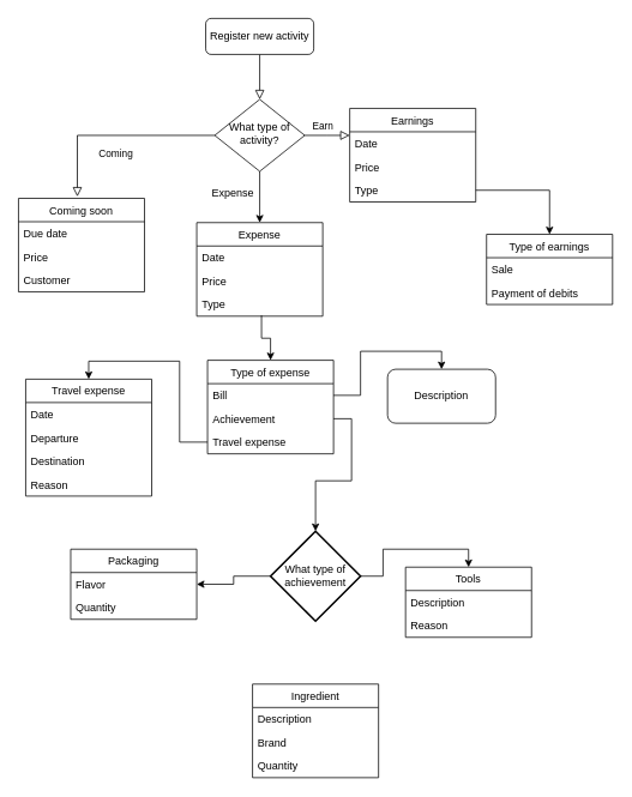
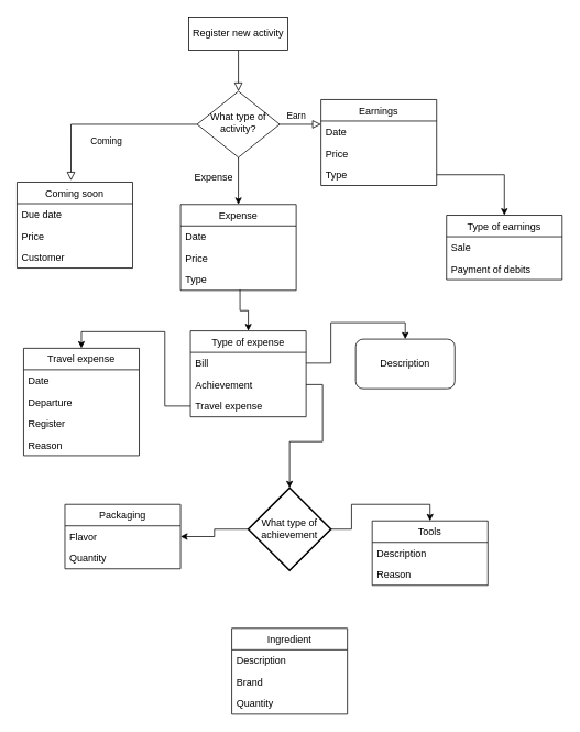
  <mxCell id="0" />
  <mxCell id="1" parent="0" />
  <mxCell id="2" value="" style="rounded=0;html=1;jettySize=auto;orthogonalLoop=1;fontSize=11;endArrow=block;endFill=0;endSize=8;strokeWidth=1;shadow=0;labelBackgroundColor=none;edgeStyle=orthogonalEdgeStyle;" parent="1" source="3" target="7" edge="1"><mxGeometry relative="1" as="geometry" /></mxCell>
- <mxCell id="3" value="Register new activity" style="rounded=1;whiteSpace=wrap;html=1;fontSize=12;glass=0;strokeWidth=1;shadow=0;" parent="1" vertex="1"><mxGeometry x="228" y="20" width="120" height="40" as="geometry" /></mxCell>
+ <mxCell id="3" value="Register new activity" style="whiteSpace=wrap;html=1;fontSize=12;glass=0;strokeWidth=1;shadow=0;rounded=0;" parent="1" vertex="1"><mxGeometry x="228" y="20" width="120" height="40" as="geometry" /></mxCell>
  <mxCell id="4" value="Coming" style="rounded=0;html=1;jettySize=auto;orthogonalLoop=1;fontSize=11;endArrow=block;endFill=0;endSize=8;strokeWidth=1;shadow=0;labelBackgroundColor=none;edgeStyle=orthogonalEdgeStyle;entryX=0.467;entryY=-0.019;entryDx=0;entryDy=0;entryPerimeter=0;" parent="1" source="7" target="26" edge="1"><mxGeometry y="20" relative="1" as="geometry"><mxPoint as="offset" /><mxPoint x="288" y="230" as="targetPoint" /></mxGeometry></mxCell>
  <mxCell id="5" value="&lt;div&gt;Earn&lt;/div&gt;" style="edgeStyle=orthogonalEdgeStyle;rounded=0;html=1;jettySize=auto;orthogonalLoop=1;fontSize=11;endArrow=block;endFill=0;endSize=8;strokeWidth=1;shadow=0;labelBackgroundColor=none;" parent="1" source="7" edge="1"><mxGeometry x="-0.2" y="10" relative="1" as="geometry"><mxPoint as="offset" /><mxPoint x="388" y="150" as="targetPoint" /></mxGeometry></mxCell>
  <mxCell id="6" value="" style="edgeStyle=orthogonalEdgeStyle;rounded=0;orthogonalLoop=1;jettySize=auto;html=1;entryX=0.5;entryY=0;entryDx=0;entryDy=0;" parent="1" source="7" target="17" edge="1"><mxGeometry relative="1" as="geometry"><mxPoint x="158" y="150" as="targetPoint" /></mxGeometry></mxCell>
  <mxCell id="7" value="What type of activity?" style="rhombus;whiteSpace=wrap;html=1;shadow=0;fontFamily=Helvetica;fontSize=12;align=center;strokeWidth=1;spacing=6;spacingTop=-4;" parent="1" vertex="1"><mxGeometry x="238" y="110" width="100" height="80" as="geometry" /></mxCell>
  <mxCell id="8" value="Expense" style="text;html=1;align=center;verticalAlign=middle;resizable=0;points=[];autosize=1;" parent="1" vertex="1"><mxGeometry x="228" y="204" width="60" height="20" as="geometry" /></mxCell>
  <mxCell id="9" value="Earnings" style="swimlane;fontStyle=0;childLayout=stackLayout;horizontal=1;startSize=26;fillColor=none;horizontalStack=0;resizeParent=1;resizeParentMax=0;resizeLast=0;collapsible=1;marginBottom=0;" parent="1" vertex="1"><mxGeometry x="388" y="120" width="140" height="104" as="geometry" /></mxCell>
  <mxCell id="10" value="Date" style="text;strokeColor=none;fillColor=none;align=left;verticalAlign=top;spacingLeft=4;spacingRight=4;overflow=hidden;rotatable=0;points=[[0,0.5],[1,0.5]];portConstraint=eastwest;" parent="9" vertex="1"><mxGeometry y="26" width="140" height="26" as="geometry" /></mxCell>
  <mxCell id="11" value="Price" style="text;strokeColor=none;fillColor=none;align=left;verticalAlign=top;spacingLeft=4;spacingRight=4;overflow=hidden;rotatable=0;points=[[0,0.5],[1,0.5]];portConstraint=eastwest;" parent="9" vertex="1"><mxGeometry y="52" width="140" height="26" as="geometry" /></mxCell>
  <mxCell id="12" value="Type" style="text;strokeColor=none;fillColor=none;align=left;verticalAlign=top;spacingLeft=4;spacingRight=4;overflow=hidden;rotatable=0;points=[[0,0.5],[1,0.5]];portConstraint=eastwest;" parent="9" vertex="1"><mxGeometry y="78" width="140" height="26" as="geometry" /></mxCell>
  <mxCell id="13" value="Type of earnings" style="swimlane;fontStyle=0;childLayout=stackLayout;horizontal=1;startSize=26;fillColor=none;horizontalStack=0;resizeParent=1;resizeParentMax=0;resizeLast=0;collapsible=1;marginBottom=0;" parent="1" vertex="1"><mxGeometry x="540" y="260" width="140" height="78" as="geometry" /></mxCell>
  <mxCell id="14" value="Sale" style="text;strokeColor=none;fillColor=none;align=left;verticalAlign=top;spacingLeft=4;spacingRight=4;overflow=hidden;rotatable=0;points=[[0,0.5],[1,0.5]];portConstraint=eastwest;" parent="13" vertex="1"><mxGeometry y="26" width="140" height="26" as="geometry" /></mxCell>
  <mxCell id="15" value="Payment of debits" style="text;strokeColor=none;fillColor=none;align=left;verticalAlign=top;spacingLeft=4;spacingRight=4;overflow=hidden;rotatable=0;points=[[0,0.5],[1,0.5]];portConstraint=eastwest;" parent="13" vertex="1"><mxGeometry y="52" width="140" height="26" as="geometry" /></mxCell>
  <mxCell id="16" style="edgeStyle=orthogonalEdgeStyle;rounded=0;orthogonalLoop=1;jettySize=auto;html=1;entryX=0.5;entryY=0;entryDx=0;entryDy=0;" parent="1" source="12" target="13" edge="1"><mxGeometry relative="1" as="geometry" /></mxCell>
  <mxCell id="17" value="Expense" style="swimlane;fontStyle=0;childLayout=stackLayout;horizontal=1;startSize=26;fillColor=none;horizontalStack=0;resizeParent=1;resizeParentMax=0;resizeLast=0;collapsible=1;marginBottom=0;" parent="1" vertex="1"><mxGeometry x="218" y="247" width="140" height="104" as="geometry" /></mxCell>
  <mxCell id="18" value="Date" style="text;strokeColor=none;fillColor=none;align=left;verticalAlign=top;spacingLeft=4;spacingRight=4;overflow=hidden;rotatable=0;points=[[0,0.5],[1,0.5]];portConstraint=eastwest;" parent="17" vertex="1"><mxGeometry y="26" width="140" height="26" as="geometry" /></mxCell>
  <mxCell id="19" value="Price" style="text;strokeColor=none;fillColor=none;align=left;verticalAlign=top;spacingLeft=4;spacingRight=4;overflow=hidden;rotatable=0;points=[[0,0.5],[1,0.5]];portConstraint=eastwest;" parent="17" vertex="1"><mxGeometry y="52" width="140" height="26" as="geometry" /></mxCell>
  <mxCell id="20" value="Type" style="text;strokeColor=none;fillColor=none;align=left;verticalAlign=top;spacingLeft=4;spacingRight=4;overflow=hidden;rotatable=0;points=[[0,0.5],[1,0.5]];portConstraint=eastwest;" parent="17" vertex="1"><mxGeometry y="78" width="140" height="26" as="geometry" /></mxCell>
  <mxCell id="21" value="Type of expense" style="swimlane;fontStyle=0;childLayout=stackLayout;horizontal=1;startSize=26;fillColor=none;horizontalStack=0;resizeParent=1;resizeParentMax=0;resizeLast=0;collapsible=1;marginBottom=0;" parent="1" vertex="1"><mxGeometry x="230" y="400" width="140" height="104" as="geometry" /></mxCell>
  <mxCell id="22" value="Bill" style="text;strokeColor=none;fillColor=none;align=left;verticalAlign=top;spacingLeft=4;spacingRight=4;overflow=hidden;rotatable=0;points=[[0,0.5],[1,0.5]];portConstraint=eastwest;" parent="21" vertex="1"><mxGeometry y="26" width="140" height="26" as="geometry" /></mxCell>
  <mxCell id="23" value="Achievement" style="text;strokeColor=none;fillColor=none;align=left;verticalAlign=top;spacingLeft=4;spacingRight=4;overflow=hidden;rotatable=0;points=[[0,0.5],[1,0.5]];portConstraint=eastwest;" parent="21" vertex="1"><mxGeometry y="52" width="140" height="26" as="geometry" /></mxCell>
  <mxCell id="24" value="Travel expense" style="text;strokeColor=none;fillColor=none;align=left;verticalAlign=top;spacingLeft=4;spacingRight=4;overflow=hidden;rotatable=0;points=[[0,0.5],[1,0.5]];portConstraint=eastwest;" parent="21" vertex="1"><mxGeometry y="78" width="140" height="26" as="geometry" /></mxCell>
  <mxCell id="25" style="edgeStyle=orthogonalEdgeStyle;rounded=0;orthogonalLoop=1;jettySize=auto;html=1;exitX=0.514;exitY=0.962;exitDx=0;exitDy=0;exitPerimeter=0;" parent="1" source="20" target="21" edge="1"><mxGeometry relative="1" as="geometry" /></mxCell>
  <mxCell id="26" value="Coming soon" style="swimlane;fontStyle=0;childLayout=stackLayout;horizontal=1;startSize=26;fillColor=none;horizontalStack=0;resizeParent=1;resizeParentMax=0;resizeLast=0;collapsible=1;marginBottom=0;" parent="1" vertex="1"><mxGeometry x="20" y="220" width="140" height="104" as="geometry" /></mxCell>
  <mxCell id="27" value="Due date" style="text;strokeColor=none;fillColor=none;align=left;verticalAlign=top;spacingLeft=4;spacingRight=4;overflow=hidden;rotatable=0;points=[[0,0.5],[1,0.5]];portConstraint=eastwest;" parent="26" vertex="1"><mxGeometry y="26" width="140" height="26" as="geometry" /></mxCell>
  <mxCell id="28" value="Price" style="text;strokeColor=none;fillColor=none;align=left;verticalAlign=top;spacingLeft=4;spacingRight=4;overflow=hidden;rotatable=0;points=[[0,0.5],[1,0.5]];portConstraint=eastwest;" parent="26" vertex="1"><mxGeometry y="52" width="140" height="26" as="geometry" /></mxCell>
  <mxCell id="29" value="Customer" style="text;strokeColor=none;fillColor=none;align=left;verticalAlign=top;spacingLeft=4;spacingRight=4;overflow=hidden;rotatable=0;points=[[0,0.5],[1,0.5]];portConstraint=eastwest;" parent="26" vertex="1"><mxGeometry y="78" width="140" height="26" as="geometry" /></mxCell>
  <mxCell id="30" value="Travel expense" style="swimlane;fontStyle=0;childLayout=stackLayout;horizontal=1;startSize=26;fillColor=none;horizontalStack=0;resizeParent=1;resizeParentMax=0;resizeLast=0;collapsible=1;marginBottom=0;" parent="1" vertex="1"><mxGeometry x="28" y="421" width="140" height="130" as="geometry" /></mxCell>
  <mxCell id="31" value="Date" style="text;strokeColor=none;fillColor=none;align=left;verticalAlign=top;spacingLeft=4;spacingRight=4;overflow=hidden;rotatable=0;points=[[0,0.5],[1,0.5]];portConstraint=eastwest;" parent="30" vertex="1"><mxGeometry y="26" width="140" height="26" as="geometry" /></mxCell>
  <mxCell id="32" value="Departure" style="text;strokeColor=none;fillColor=none;align=left;verticalAlign=top;spacingLeft=4;spacingRight=4;overflow=hidden;rotatable=0;points=[[0,0.5],[1,0.5]];portConstraint=eastwest;" parent="30" vertex="1"><mxGeometry y="52" width="140" height="26" as="geometry" /></mxCell>
- <mxCell id="33" value="Destination" style="text;strokeColor=none;fillColor=none;align=left;verticalAlign=top;spacingLeft=4;spacingRight=4;overflow=hidden;rotatable=0;points=[[0,0.5],[1,0.5]];portConstraint=eastwest;" parent="30" vertex="1"><mxGeometry y="78" width="140" height="26" as="geometry" /></mxCell>
+ <mxCell id="33" value="Register" style="text;strokeColor=none;fillColor=none;align=left;verticalAlign=top;spacingLeft=4;spacingRight=4;overflow=hidden;rotatable=0;points=[[0,0.5],[1,0.5]];portConstraint=eastwest;" parent="30" vertex="1"><mxGeometry y="78" width="140" height="26" as="geometry" /></mxCell>
  <mxCell id="34" value="Reason" style="text;strokeColor=none;fillColor=none;align=left;verticalAlign=top;spacingLeft=4;spacingRight=4;overflow=hidden;rotatable=0;points=[[0,0.5],[1,0.5]];portConstraint=eastwest;" parent="30" vertex="1"><mxGeometry y="104" width="140" height="26" as="geometry" /></mxCell>
  <mxCell id="35" style="edgeStyle=orthogonalEdgeStyle;rounded=0;orthogonalLoop=1;jettySize=auto;html=1;entryX=0.5;entryY=0;entryDx=0;entryDy=0;" parent="1" source="24" target="30" edge="1"><mxGeometry relative="1" as="geometry" /></mxCell>
  <mxCell id="36" value="Description" style="rounded=1;whiteSpace=wrap;html=1;" parent="1" vertex="1"><mxGeometry x="430" y="410" width="120" height="60" as="geometry" /></mxCell>
  <mxCell id="37" style="edgeStyle=orthogonalEdgeStyle;rounded=0;orthogonalLoop=1;jettySize=auto;html=1;entryX=0.5;entryY=0;entryDx=0;entryDy=0;" parent="1" source="22" target="36" edge="1"><mxGeometry relative="1" as="geometry" /></mxCell>
  <mxCell id="38" style="edgeStyle=orthogonalEdgeStyle;rounded=0;orthogonalLoop=1;jettySize=auto;html=1;entryX=0.5;entryY=0;entryDx=0;entryDy=0;" parent="1" source="40" target="42" edge="1"><mxGeometry relative="1" as="geometry" /></mxCell>
  <mxCell id="39" style="edgeStyle=orthogonalEdgeStyle;rounded=0;orthogonalLoop=1;jettySize=auto;html=1;" parent="1" source="40" target="45" edge="1"><mxGeometry relative="1" as="geometry" /></mxCell>
  <mxCell id="40" value="What type of achievement" style="strokeWidth=2;html=1;shape=mxgraph.flowchart.decision;whiteSpace=wrap;" parent="1" vertex="1"><mxGeometry x="300" y="590" width="100" height="100" as="geometry" /></mxCell>
  <mxCell id="41" style="edgeStyle=orthogonalEdgeStyle;rounded=0;orthogonalLoop=1;jettySize=auto;html=1;" parent="1" source="23" target="40" edge="1"><mxGeometry relative="1" as="geometry" /></mxCell>
  <mxCell id="42" value="Tools" style="swimlane;fontStyle=0;childLayout=stackLayout;horizontal=1;startSize=26;fillColor=none;horizontalStack=0;resizeParent=1;resizeParentMax=0;resizeLast=0;collapsible=1;marginBottom=0;" parent="1" vertex="1"><mxGeometry x="450" y="630" width="140" height="78" as="geometry" /></mxCell>
  <mxCell id="43" value="Description" style="text;strokeColor=none;fillColor=none;align=left;verticalAlign=top;spacingLeft=4;spacingRight=4;overflow=hidden;rotatable=0;points=[[0,0.5],[1,0.5]];portConstraint=eastwest;" parent="42" vertex="1"><mxGeometry y="26" width="140" height="26" as="geometry" /></mxCell>
  <mxCell id="44" value="Reason" style="text;strokeColor=none;fillColor=none;align=left;verticalAlign=top;spacingLeft=4;spacingRight=4;overflow=hidden;rotatable=0;points=[[0,0.5],[1,0.5]];portConstraint=eastwest;" parent="42" vertex="1"><mxGeometry y="52" width="140" height="26" as="geometry" /></mxCell>
  <mxCell id="45" value="Packaging" style="swimlane;fontStyle=0;childLayout=stackLayout;horizontal=1;startSize=26;fillColor=none;horizontalStack=0;resizeParent=1;resizeParentMax=0;resizeLast=0;collapsible=1;marginBottom=0;" parent="1" vertex="1"><mxGeometry x="78" y="610" width="140" height="78" as="geometry" /></mxCell>
  <mxCell id="46" value="Flavor" style="text;strokeColor=none;fillColor=none;align=left;verticalAlign=top;spacingLeft=4;spacingRight=4;overflow=hidden;rotatable=0;points=[[0,0.5],[1,0.5]];portConstraint=eastwest;" parent="45" vertex="1"><mxGeometry y="26" width="140" height="26" as="geometry" /></mxCell>
  <mxCell id="47" value="Quantity" style="text;strokeColor=none;fillColor=none;align=left;verticalAlign=top;spacingLeft=4;spacingRight=4;overflow=hidden;rotatable=0;points=[[0,0.5],[1,0.5]];portConstraint=eastwest;" parent="45" vertex="1"><mxGeometry y="52" width="140" height="26" as="geometry" /></mxCell>
  <mxCell id="48" value="Ingredient" style="swimlane;fontStyle=0;childLayout=stackLayout;horizontal=1;startSize=26;fillColor=none;horizontalStack=0;resizeParent=1;resizeParentMax=0;resizeLast=0;collapsible=1;marginBottom=0;" parent="1" vertex="1"><mxGeometry x="280" y="760" width="140" height="104" as="geometry" /></mxCell>
  <mxCell id="49" value="Description" style="text;strokeColor=none;fillColor=none;align=left;verticalAlign=top;spacingLeft=4;spacingRight=4;overflow=hidden;rotatable=0;points=[[0,0.5],[1,0.5]];portConstraint=eastwest;" parent="48" vertex="1"><mxGeometry y="26" width="140" height="26" as="geometry" /></mxCell>
  <mxCell id="50" value="Brand" style="text;strokeColor=none;fillColor=none;align=left;verticalAlign=top;spacingLeft=4;spacingRight=4;overflow=hidden;rotatable=0;points=[[0,0.5],[1,0.5]];portConstraint=eastwest;" parent="48" vertex="1"><mxGeometry y="52" width="140" height="26" as="geometry" /></mxCell>
  <mxCell id="51" value="Quantity" style="text;strokeColor=none;fillColor=none;align=left;verticalAlign=top;spacingLeft=4;spacingRight=4;overflow=hidden;rotatable=0;points=[[0,0.5],[1,0.5]];portConstraint=eastwest;" parent="48" vertex="1"><mxGeometry y="78" width="140" height="26" as="geometry" /></mxCell>
